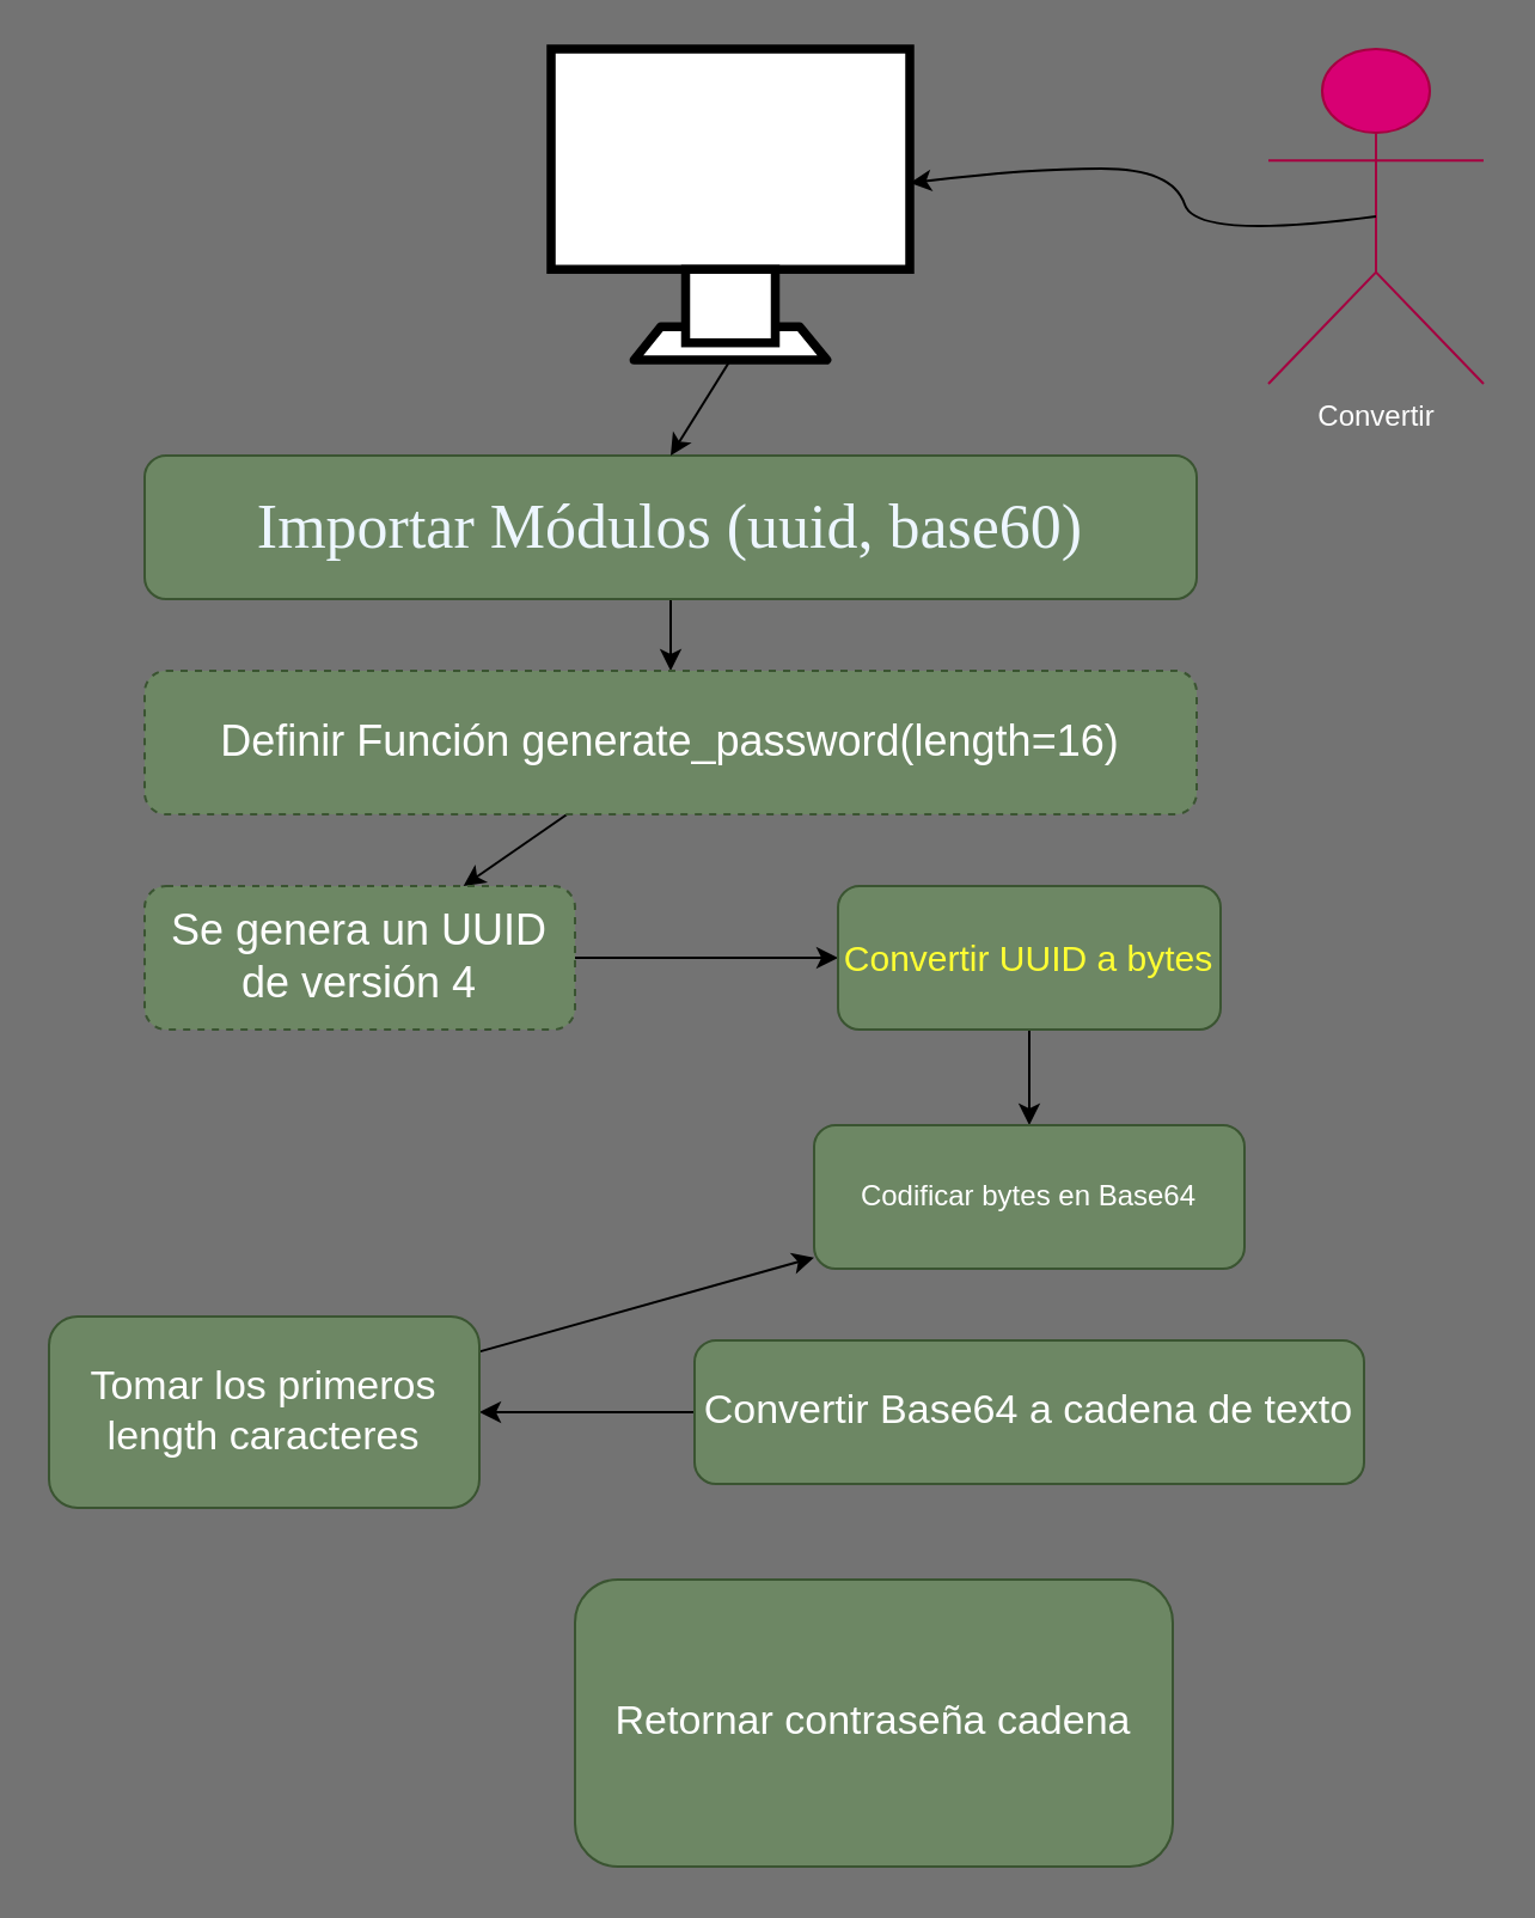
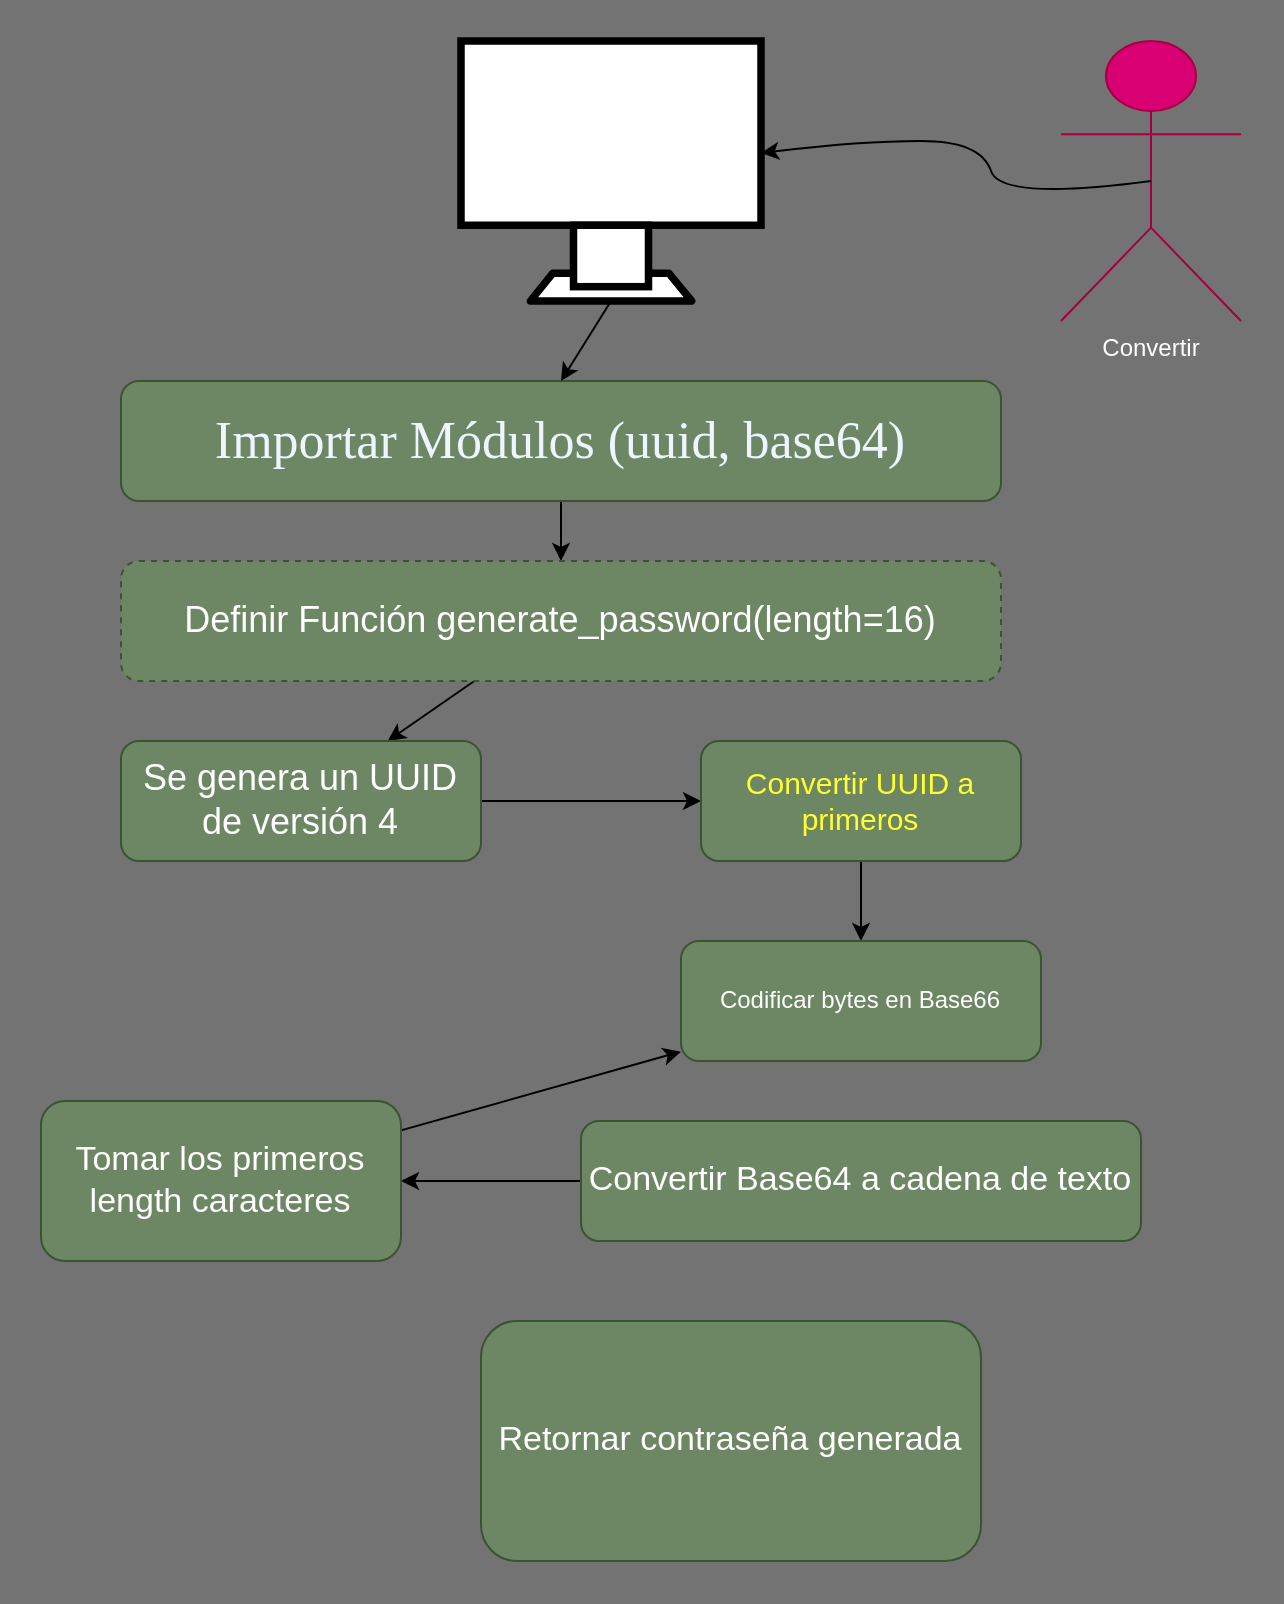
  <mxCell id="0" />
  <mxCell id="1" parent="0" />
  <mxCell id="2" value="" style="verticalAlign=top;verticalLabelPosition=bottom;labelPosition=center;align=center;html=1;outlineConnect=0;gradientDirection=north;strokeWidth=2;shape=mxgraph.networks.monitor;" parent="1" vertex="1"><mxGeometry x="230" y="20" width="150" height="130" as="geometry" /></mxCell>
  <mxCell id="3" value="" style="edgeStyle=none;html=1;" parent="1" source="4" target="6" edge="1"><mxGeometry relative="1" as="geometry" /></mxCell>
- <mxCell id="4" value="&lt;font color=&quot;#edf6ff&quot;&gt;Importar Módulos (uuid, base60)&lt;/font&gt;" style="rounded=1;whiteSpace=wrap;html=1;fontFamily=Comic Sans MS;fontSize=26;fontColor=#ffffff;strokeColor=#3A5431;fillColor=#6d8764;" parent="1" vertex="1"><mxGeometry x="60" y="190" width="440" height="60" as="geometry" /></mxCell>
+ <mxCell id="4" value="&lt;font color=&quot;#edf6ff&quot;&gt;Importar Módulos (uuid, base64)&lt;/font&gt;" style="rounded=1;whiteSpace=wrap;html=1;fontFamily=Comic Sans MS;fontSize=26;fontColor=#ffffff;strokeColor=#3A5431;fillColor=#6d8764;" parent="1" vertex="1"><mxGeometry x="60" y="190" width="440" height="60" as="geometry" /></mxCell>
  <mxCell id="5" value="" style="edgeStyle=none;html=1;" parent="1" source="6" target="8" edge="1"><mxGeometry relative="1" as="geometry" /></mxCell>
  <mxCell id="6" value="Definir Función generate_password(length=16)" style="rounded=1;whiteSpace=wrap;html=1;fontSize=18;fontColor=#ffffff;fillColor=#6d8764;strokeColor=#3A5431;dashed=1;" parent="1" vertex="1"><mxGeometry x="60" y="280" width="440" height="60" as="geometry" /></mxCell>
  <mxCell id="7" value="" style="edgeStyle=none;html=1;fontFamily=Comic Sans MS;fontSize=26;fontColor=#FFFF66;" parent="1" source="8" target="15" edge="1"><mxGeometry relative="1" as="geometry" /></mxCell>
- <mxCell id="8" value="Se genera un UUID de versión 4" style="rounded=1;whiteSpace=wrap;html=1;fontColor=#ffffff;fontSize=18;fillColor=#6d8764;strokeColor=#3A5431;dashed=1;" parent="1" vertex="1"><mxGeometry x="60" y="370" width="180" height="60" as="geometry" /></mxCell>
+ <mxCell id="8" value="Se genera un UUID de versión 4" style="rounded=1;whiteSpace=wrap;html=1;fontColor=#ffffff;fontSize=18;fillColor=#6d8764;strokeColor=#3A5431;" parent="1" vertex="1"><mxGeometry x="60" y="370" width="180" height="60" as="geometry" /></mxCell>
  <mxCell id="9" value="" style="edgeStyle=none;html=1;fontFamily=Comic Sans MS;fontSize=17;fontColor=#FFFF66;" parent="1" source="10" target="18" edge="1"><mxGeometry relative="1" as="geometry" /></mxCell>
  <mxCell id="10" value="Convertir Base64 a cadena de texto" style="rounded=1;whiteSpace=wrap;html=1;fontSize=17;fontColor=#ffffff;fillColor=#6d8764;strokeColor=#3A5431;" parent="1" vertex="1"><mxGeometry x="290" y="560" width="280" height="60" as="geometry" /></mxCell>
  <mxCell id="11" value="Convertir" style="shape=umlActor;verticalLabelPosition=bottom;verticalAlign=top;html=1;outlineConnect=0;fillColor=#d80073;fontColor=#ffffff;strokeColor=#A50040;" parent="1" vertex="1"><mxGeometry x="530" y="20" width="90" height="140" as="geometry" /></mxCell>
  <mxCell id="12" value="" style="curved=1;endArrow=classic;html=1;exitX=0.5;exitY=0.5;exitDx=0;exitDy=0;exitPerimeter=0;" parent="1" source="11" target="2" edge="1"><mxGeometry width="50" height="50" relative="1" as="geometry"><mxPoint x="450" y="100" as="sourcePoint" /><mxPoint x="500" y="50" as="targetPoint" /><Array as="points"><mxPoint x="500" y="100" /><mxPoint x="490" y="70" /><mxPoint x="430" y="70" /></Array></mxGeometry></mxCell>
  <mxCell id="13" value="" style="endArrow=classic;html=1;exitX=0.5;exitY=1;exitDx=0;exitDy=0;exitPerimeter=0;entryX=0.5;entryY=0;entryDx=0;entryDy=0;" parent="1" source="2" target="4" edge="1"><mxGeometry width="50" height="50" relative="1" as="geometry"><mxPoint x="270" y="190" as="sourcePoint" /><mxPoint x="320" y="140" as="targetPoint" /></mxGeometry></mxCell>
  <mxCell id="14" value="" style="edgeStyle=none;html=1;fontFamily=Comic Sans MS;fontSize=15;fontColor=#FFFF33;" parent="1" source="15" target="16" edge="1"><mxGeometry relative="1" as="geometry" /></mxCell>
- <mxCell id="15" value="&lt;font style=&quot;font-size: 15px;&quot; color=&quot;#ffff33&quot;&gt;Convertir UUID a bytes&lt;/font&gt;" style="whiteSpace=wrap;html=1;rounded=1;fillColor=#6d8764;fontColor=#ffffff;strokeColor=#3A5431;" parent="1" vertex="1"><mxGeometry x="350" y="370" width="160" height="60" as="geometry" /></mxCell>
- <mxCell id="16" value="Codificar bytes en Base64" style="whiteSpace=wrap;html=1;rounded=1;fontColor=#ffffff;fillColor=#6d8764;strokeColor=#3A5431;" parent="1" vertex="1"><mxGeometry x="340" y="470" width="180" height="60" as="geometry" /></mxCell>
+ <mxCell id="15" value="&lt;font style=&quot;font-size: 15px;&quot; color=&quot;#ffff33&quot;&gt;Convertir UUID a primeros&lt;/font&gt;" style="whiteSpace=wrap;html=1;rounded=1;fillColor=#6d8764;fontColor=#ffffff;strokeColor=#3A5431;" parent="1" vertex="1"><mxGeometry x="350" y="370" width="160" height="60" as="geometry" /></mxCell>
+ <mxCell id="16" value="Codificar bytes en Base66" style="whiteSpace=wrap;html=1;rounded=1;fontColor=#ffffff;fillColor=#6d8764;strokeColor=#3A5431;" parent="1" vertex="1"><mxGeometry x="340" y="470" width="180" height="60" as="geometry" /></mxCell>
  <mxCell id="17" value="" style="edgeStyle=none;html=1;fontFamily=Comic Sans MS;fontSize=17;fontColor=#FFFF66;" parent="1" source="18" target="16" edge="1"><mxGeometry relative="1" as="geometry" /></mxCell>
  <mxCell id="18" value="Tomar los primeros length caracteres" style="whiteSpace=wrap;html=1;fontSize=17;fontColor=#ffffff;rounded=1;fillColor=#6d8764;strokeColor=#3A5431;" parent="1" vertex="1"><mxGeometry x="20" y="550" width="180" height="80" as="geometry" /></mxCell>
- <mxCell id="19" value="Retornar contraseña cadena" style="whiteSpace=wrap;html=1;fontSize=17;fontColor=#ffffff;rounded=1;fillColor=#6d8764;strokeColor=#3A5431;direction=south;" parent="1" vertex="1"><mxGeometry x="240" y="660" width="250" height="120" as="geometry" /></mxCell>
+ <mxCell id="19" value="Retornar contraseña generada" style="whiteSpace=wrap;html=1;fontSize=17;fontColor=#ffffff;rounded=1;fillColor=#6d8764;strokeColor=#3A5431;direction=south;" parent="1" vertex="1"><mxGeometry x="240" y="660" width="250" height="120" as="geometry" /></mxCell>
